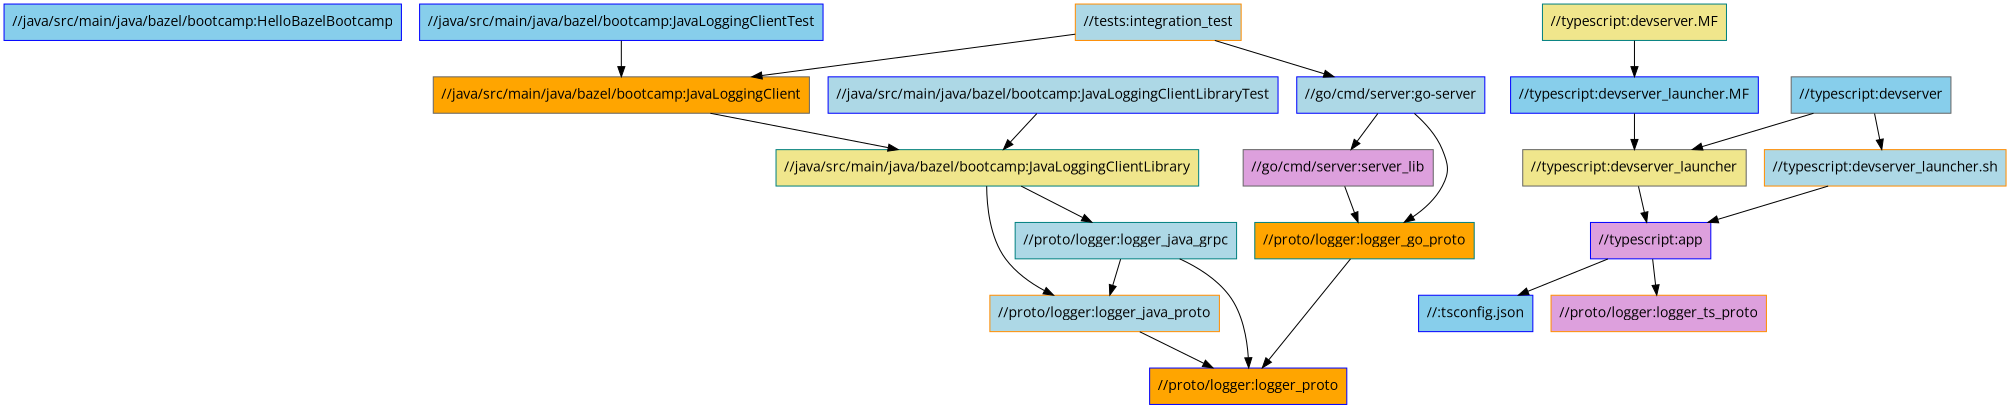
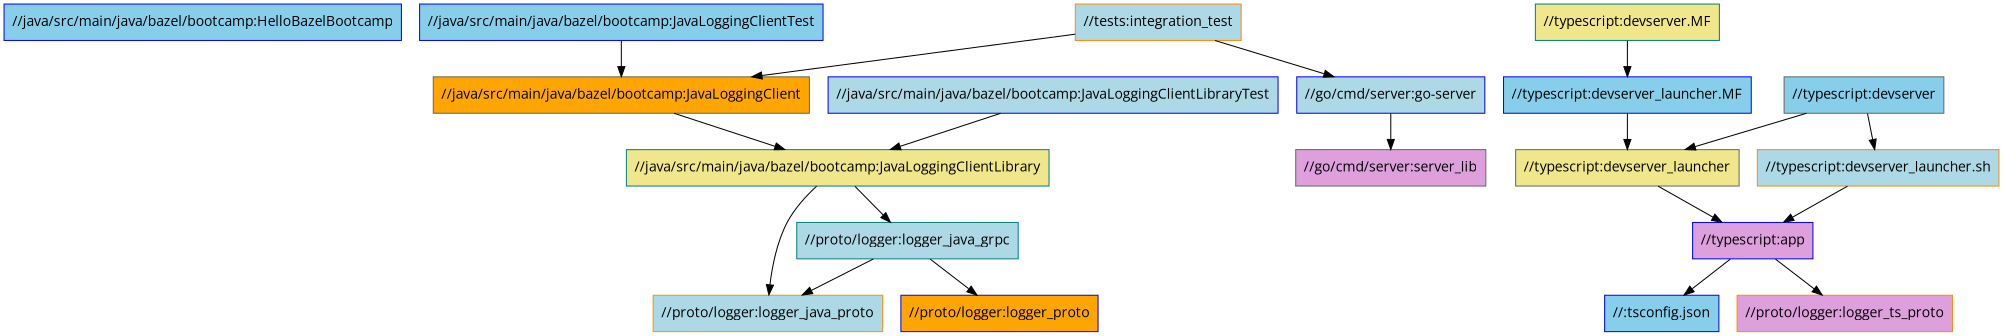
  digraph {
    fontname="Open Sans"
    node [color=blue fillcolor=lightblue fontname="Open Sans" shape=box style=filled]
    edge [fontname="Open Sans"]
    "//java/src/main/java/bazel/bootcamp:HelloBazelBootcamp" [fillcolor=skyblue]
    "//java/src/main/java/bazel/bootcamp:JavaLoggingClientTest" [fillcolor=skyblue]
    "//java/src/main/java/bazel/bootcamp:JavaLoggingClient" [color=gray40 fillcolor=orange]
    "//java/src/main/java/bazel/bootcamp:JavaLoggingClientLibrary" [color=teal fillcolor=khaki]
    "//proto/logger:logger_java_grpc" [color=teal]
    "//proto/logger:logger_java_proto" [color=darkorange]
    "//java/src/main/java/bazel/bootcamp:JavaLoggingClientLibraryTest"
    "//proto/logger:logger_proto" [fillcolor=orange]
    "//tests:integration_test" [color=darkorange]
    "//go/cmd/server:go-server"
    "//go/cmd/server:server_lib" [color=gray40 fillcolor=plum]
-   "//proto/logger:logger_go_proto" [color=teal fillcolor=orange]
    "//typescript:devserver" [color=gray40 fillcolor=skyblue]
    "//typescript:devserver_launcher" [color=gray40 fillcolor=khaki]
    "//typescript:devserver_launcher.sh" [color=darkorange]
    "//typescript:app" [fillcolor=plum]
    "//:tsconfig.json" [fillcolor=skyblue]
    "//proto/logger:logger_ts_proto" [color=darkorange fillcolor=plum]
    "//typescript:devserver.MF" [color=teal fillcolor=khaki]
    "//typescript:devserver_launcher.MF" [fillcolor=skyblue]
    "//java/src/main/java/bazel/bootcamp:JavaLoggingClientTest" -> "//java/src/main/java/bazel/bootcamp:JavaLoggingClient"
    "//java/src/main/java/bazel/bootcamp:JavaLoggingClient" -> "//java/src/main/java/bazel/bootcamp:JavaLoggingClientLibrary"
    "//java/src/main/java/bazel/bootcamp:JavaLoggingClientLibrary" -> "//proto/logger:logger_java_grpc"
    "//java/src/main/java/bazel/bootcamp:JavaLoggingClientLibrary" -> "//proto/logger:logger_java_proto"
    "//proto/logger:logger_java_grpc" -> "//proto/logger:logger_java_proto"
    "//proto/logger:logger_java_grpc" -> "//proto/logger:logger_proto"
-   "//proto/logger:logger_java_proto" -> "//proto/logger:logger_proto"
    "//java/src/main/java/bazel/bootcamp:JavaLoggingClientLibraryTest" -> "//java/src/main/java/bazel/bootcamp:JavaLoggingClientLibrary"
    "//tests:integration_test" -> "//java/src/main/java/bazel/bootcamp:JavaLoggingClient"
    "//tests:integration_test" -> "//go/cmd/server:go-server"
    "//go/cmd/server:go-server" -> "//go/cmd/server:server_lib"
-   "//go/cmd/server:go-server" -> "//proto/logger:logger_go_proto"
-   "//go/cmd/server:server_lib" -> "//proto/logger:logger_go_proto"
-   "//proto/logger:logger_go_proto" -> "//proto/logger:logger_proto"
    "//typescript:devserver" -> "//typescript:devserver_launcher"
    "//typescript:devserver" -> "//typescript:devserver_launcher.sh"
    "//typescript:devserver_launcher" -> "//typescript:app"
    "//typescript:devserver_launcher.sh" -> "//typescript:app"
    "//typescript:app" -> "//:tsconfig.json"
    "//typescript:app" -> "//proto/logger:logger_ts_proto"
    "//typescript:devserver.MF" -> "//typescript:devserver_launcher.MF"
    "//typescript:devserver_launcher.MF" -> "//typescript:devserver_launcher"
  }
